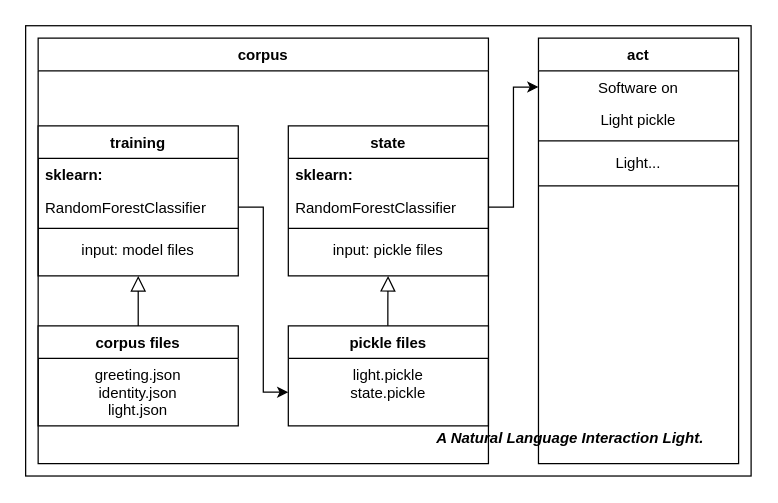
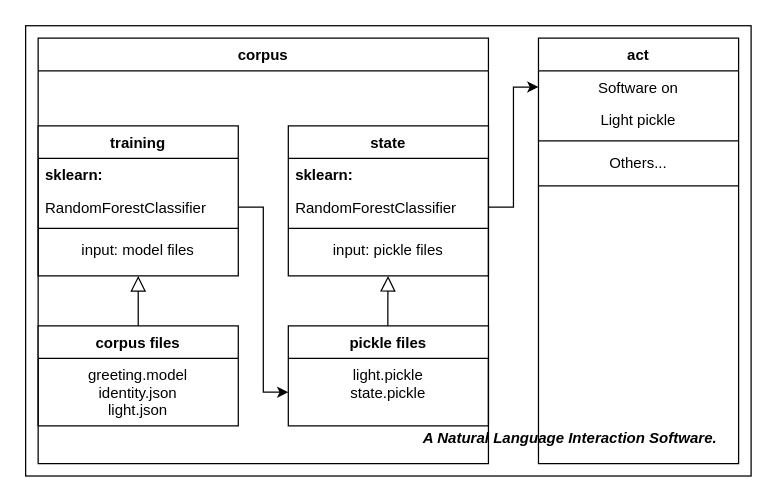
  <mxCell id="0" />
  <mxCell id="1" parent="0" />
  <mxCell id="2" value="" style="rounded=0;whiteSpace=wrap;html=1;" parent="1" vertex="1"><mxGeometry x="20" y="20" width="580" height="360" as="geometry" /></mxCell>
  <mxCell id="3" value="corpus" style="swimlane;fontStyle=1;align=center;verticalAlign=top;childLayout=stackLayout;horizontal=1;startSize=26;horizontalStack=0;resizeParent=1;resizeLast=0;collapsible=1;marginBottom=0;rounded=0;shadow=0;strokeWidth=1;" parent="1" vertex="1"><mxGeometry x="30" y="30" width="360" height="340" as="geometry"><mxRectangle x="80" y="200" width="160" height="26" as="alternateBounds" /></mxGeometry></mxCell>
  <mxCell id="4" value="act" style="swimlane;fontStyle=1;align=center;verticalAlign=top;childLayout=stackLayout;horizontal=1;startSize=26;horizontalStack=0;resizeParent=1;resizeLast=0;collapsible=1;marginBottom=0;rounded=0;shadow=0;strokeWidth=1;" parent="1" vertex="1"><mxGeometry x="430" y="30" width="160" height="340" as="geometry"><mxRectangle x="520" y="160" width="160" height="26" as="alternateBounds" /></mxGeometry></mxCell>
  <mxCell id="5" value="Software on" style="text;align=center;verticalAlign=top;spacingLeft=4;spacingRight=4;overflow=hidden;rotatable=0;points=[[0,0.5],[1,0.5]];portConstraint=eastwest;" parent="4" vertex="1"><mxGeometry y="26" width="160" height="26" as="geometry" /></mxCell>
  <mxCell id="6" value="Light pickle" style="text;align=center;verticalAlign=top;spacingLeft=4;spacingRight=4;overflow=hidden;rotatable=0;points=[[0,0.5],[1,0.5]];portConstraint=eastwest;" vertex="1" parent="4"><mxGeometry y="52" width="160" height="26" as="geometry" /></mxCell>
  <mxCell id="7" value="" style="line;html=1;strokeWidth=1;align=left;verticalAlign=middle;spacingTop=-1;spacingLeft=3;spacingRight=3;rotatable=0;labelPosition=right;points=[];portConstraint=eastwest;" parent="4" vertex="1"><mxGeometry y="78" width="160" height="8" as="geometry" /></mxCell>
- <mxCell id="8" value="Light..." style="text;align=center;verticalAlign=top;spacingLeft=4;spacingRight=4;overflow=hidden;rotatable=0;points=[[0,0.5],[1,0.5]];portConstraint=eastwest;" parent="4" vertex="1"><mxGeometry y="86" width="160" height="28" as="geometry" /></mxCell>
+ <mxCell id="8" value="Others..." style="text;align=center;verticalAlign=top;spacingLeft=4;spacingRight=4;overflow=hidden;rotatable=0;points=[[0,0.5],[1,0.5]];portConstraint=eastwest;" parent="4" vertex="1"><mxGeometry y="86" width="160" height="28" as="geometry" /></mxCell>
  <mxCell id="9" value="" style="line;html=1;strokeWidth=1;align=left;verticalAlign=middle;spacingTop=-1;spacingLeft=3;spacingRight=3;rotatable=0;labelPosition=right;points=[];portConstraint=eastwest;" parent="4" vertex="1"><mxGeometry y="114" width="160" height="8" as="geometry" /></mxCell>
  <mxCell id="10" value="" style="group" vertex="1" connectable="0" parent="1"><mxGeometry x="30" y="100" width="160" height="240" as="geometry" /></mxCell>
  <mxCell id="11" value="training" style="swimlane;fontStyle=1;align=center;verticalAlign=top;childLayout=stackLayout;horizontal=1;startSize=26;horizontalStack=0;resizeParent=1;resizeLast=0;collapsible=1;marginBottom=0;rounded=0;shadow=0;strokeWidth=1;" parent="10" vertex="1"><mxGeometry width="160" height="120" as="geometry"><mxRectangle x="130" y="380" width="160" height="26" as="alternateBounds" /></mxGeometry></mxCell>
  <mxCell id="12" value="sklearn:" style="text;align=left;verticalAlign=top;spacingLeft=4;spacingRight=4;overflow=hidden;rotatable=0;points=[[0,0.5],[1,0.5]];portConstraint=eastwest;fontStyle=1" parent="11" vertex="1"><mxGeometry y="26" width="160" height="26" as="geometry" /></mxCell>
  <mxCell id="13" value="RandomForestClassifier" style="text;align=left;verticalAlign=top;spacingLeft=4;spacingRight=4;overflow=hidden;rotatable=0;points=[[0,0.5],[1,0.5]];portConstraint=eastwest;rounded=0;shadow=0;html=0;" parent="11" vertex="1"><mxGeometry y="52" width="160" height="26" as="geometry" /></mxCell>
  <mxCell id="14" value="" style="line;html=1;strokeWidth=1;align=left;verticalAlign=middle;spacingTop=-1;spacingLeft=3;spacingRight=3;rotatable=0;labelPosition=right;points=[];portConstraint=eastwest;" parent="11" vertex="1"><mxGeometry y="78" width="160" height="8" as="geometry" /></mxCell>
  <mxCell id="15" value="input: model files" style="text;align=center;verticalAlign=top;spacingLeft=4;spacingRight=4;overflow=hidden;rotatable=0;points=[[0,0.5],[1,0.5]];portConstraint=eastwest;fontStyle=0" parent="11" vertex="1"><mxGeometry y="86" width="160" height="26" as="geometry" /></mxCell>
  <mxCell id="16" value="corpus files" style="swimlane;fontStyle=1;align=center;verticalAlign=top;childLayout=stackLayout;horizontal=1;startSize=26;horizontalStack=0;resizeParent=1;resizeLast=0;collapsible=1;marginBottom=0;rounded=0;shadow=0;strokeWidth=1;" parent="10" vertex="1"><mxGeometry y="160" width="160" height="80" as="geometry"><mxRectangle x="320" y="480" width="160" height="26" as="alternateBounds" /></mxGeometry></mxCell>
- <mxCell id="17" value="greeting.json&#10;identity.json&#10;light.json&#10;" style="text;align=center;verticalAlign=top;spacingLeft=4;spacingRight=4;overflow=hidden;rotatable=0;points=[[0,0.5],[1,0.5]];portConstraint=eastwest;fontStyle=0" parent="16" vertex="1"><mxGeometry y="26" width="160" height="54" as="geometry" /></mxCell>
+ <mxCell id="17" value="greeting.model&#10;identity.json&#10;light.json&#10;" style="text;align=center;verticalAlign=top;spacingLeft=4;spacingRight=4;overflow=hidden;rotatable=0;points=[[0,0.5],[1,0.5]];portConstraint=eastwest;fontStyle=0" parent="16" vertex="1"><mxGeometry y="26" width="160" height="54" as="geometry" /></mxCell>
  <mxCell id="18" value="" style="endArrow=block;endSize=10;endFill=0;shadow=0;strokeWidth=1;rounded=0;edgeStyle=elbowEdgeStyle;elbow=vertical;exitX=0.5;exitY=0;exitDx=0;exitDy=0;" parent="10" source="16" edge="1"><mxGeometry width="160" relative="1" as="geometry"><mxPoint x="89.857" y="-7.857" as="sourcePoint" /><mxPoint x="80" y="120" as="targetPoint" /></mxGeometry></mxCell>
  <mxCell id="19" value="" style="group" vertex="1" connectable="0" parent="1"><mxGeometry x="230" y="100" width="160" height="240" as="geometry" /></mxCell>
  <mxCell id="20" value="state" style="swimlane;fontStyle=1;align=center;verticalAlign=top;childLayout=stackLayout;horizontal=1;startSize=26;horizontalStack=0;resizeParent=1;resizeLast=0;collapsible=1;marginBottom=0;rounded=0;shadow=0;strokeWidth=1;" parent="19" vertex="1"><mxGeometry width="160" height="120" as="geometry"><mxRectangle x="80" y="270" width="160" height="26" as="alternateBounds" /></mxGeometry></mxCell>
  <mxCell id="21" value="sklearn:" style="text;align=left;verticalAlign=top;spacingLeft=4;spacingRight=4;overflow=hidden;rotatable=0;points=[[0,0.5],[1,0.5]];portConstraint=eastwest;fontStyle=1" parent="20" vertex="1"><mxGeometry y="26" width="160" height="26" as="geometry" /></mxCell>
  <mxCell id="22" value="RandomForestClassifier" style="text;align=left;verticalAlign=top;spacingLeft=4;spacingRight=4;overflow=hidden;rotatable=0;points=[[0,0.5],[1,0.5]];portConstraint=eastwest;rounded=0;shadow=0;html=0;" parent="20" vertex="1"><mxGeometry y="52" width="160" height="26" as="geometry" /></mxCell>
  <mxCell id="23" value="" style="line;html=1;strokeWidth=1;align=left;verticalAlign=middle;spacingTop=-1;spacingLeft=3;spacingRight=3;rotatable=0;labelPosition=right;points=[];portConstraint=eastwest;" parent="20" vertex="1"><mxGeometry y="78" width="160" height="8" as="geometry" /></mxCell>
  <mxCell id="24" value="input: pickle files" style="text;align=center;verticalAlign=top;spacingLeft=4;spacingRight=4;overflow=hidden;rotatable=0;points=[[0,0.5],[1,0.5]];portConstraint=eastwest;fontStyle=0" parent="20" vertex="1"><mxGeometry y="86" width="160" height="26" as="geometry" /></mxCell>
  <mxCell id="25" value="pickle files" style="swimlane;fontStyle=1;align=center;verticalAlign=top;childLayout=stackLayout;horizontal=1;startSize=26;horizontalStack=0;resizeParent=1;resizeLast=0;collapsible=1;marginBottom=0;rounded=0;shadow=0;strokeWidth=1;" parent="19" vertex="1"><mxGeometry y="160" width="160" height="80" as="geometry"><mxRectangle x="320" y="480" width="160" height="26" as="alternateBounds" /></mxGeometry></mxCell>
  <mxCell id="26" value="light.pickle&#10;state.pickle&#10;" style="text;align=center;verticalAlign=top;spacingLeft=4;spacingRight=4;overflow=hidden;rotatable=0;points=[[0,0.5],[1,0.5]];portConstraint=eastwest;fontStyle=0" parent="25" vertex="1"><mxGeometry y="26" width="160" height="54" as="geometry" /></mxCell>
  <mxCell id="27" value="" style="endArrow=block;endSize=10;endFill=0;shadow=0;strokeWidth=1;rounded=0;edgeStyle=elbowEdgeStyle;elbow=vertical;exitX=0.5;exitY=0;exitDx=0;exitDy=0;" parent="19" edge="1"><mxGeometry width="160" relative="1" as="geometry"><mxPoint x="79.583" y="159.833" as="sourcePoint" /><mxPoint x="79.75" y="120.0" as="targetPoint" /></mxGeometry></mxCell>
  <mxCell id="28" style="edgeStyle=orthogonalEdgeStyle;rounded=0;orthogonalLoop=1;jettySize=auto;html=1;exitX=1;exitY=0.5;exitDx=0;exitDy=0;entryX=0;entryY=0.5;entryDx=0;entryDy=0;" edge="1" parent="1" source="13" target="26"><mxGeometry relative="1" as="geometry" /></mxCell>
  <mxCell id="29" style="edgeStyle=orthogonalEdgeStyle;rounded=0;orthogonalLoop=1;jettySize=auto;html=1;exitX=1;exitY=0.5;exitDx=0;exitDy=0;entryX=0;entryY=0.5;entryDx=0;entryDy=0;" edge="1" parent="1" source="22" target="5"><mxGeometry relative="1" as="geometry" /></mxCell>
- <mxCell id="30" value="&lt;span style=&quot;text-align: left&quot;&gt;&lt;b&gt;&lt;i&gt;A Natural Language Interaction Light.&lt;/i&gt;&lt;/b&gt;&lt;/span&gt;" style="text;html=1;align=center;verticalAlign=middle;resizable=0;points=[];;autosize=1;" vertex="1" parent="1"><mxGeometry x="330" y="340" width="250" height="20" as="geometry" /></mxCell>
+ <mxCell id="30" value="&lt;span style=&quot;text-align: left&quot;&gt;&lt;b&gt;&lt;i&gt;A Natural Language Interaction Software.&lt;/i&gt;&lt;/b&gt;&lt;/span&gt;" style="text;html=1;align=center;verticalAlign=middle;resizable=0;points=[];;autosize=1;" vertex="1" parent="1"><mxGeometry x="330" y="340" width="250" height="20" as="geometry" /></mxCell>
